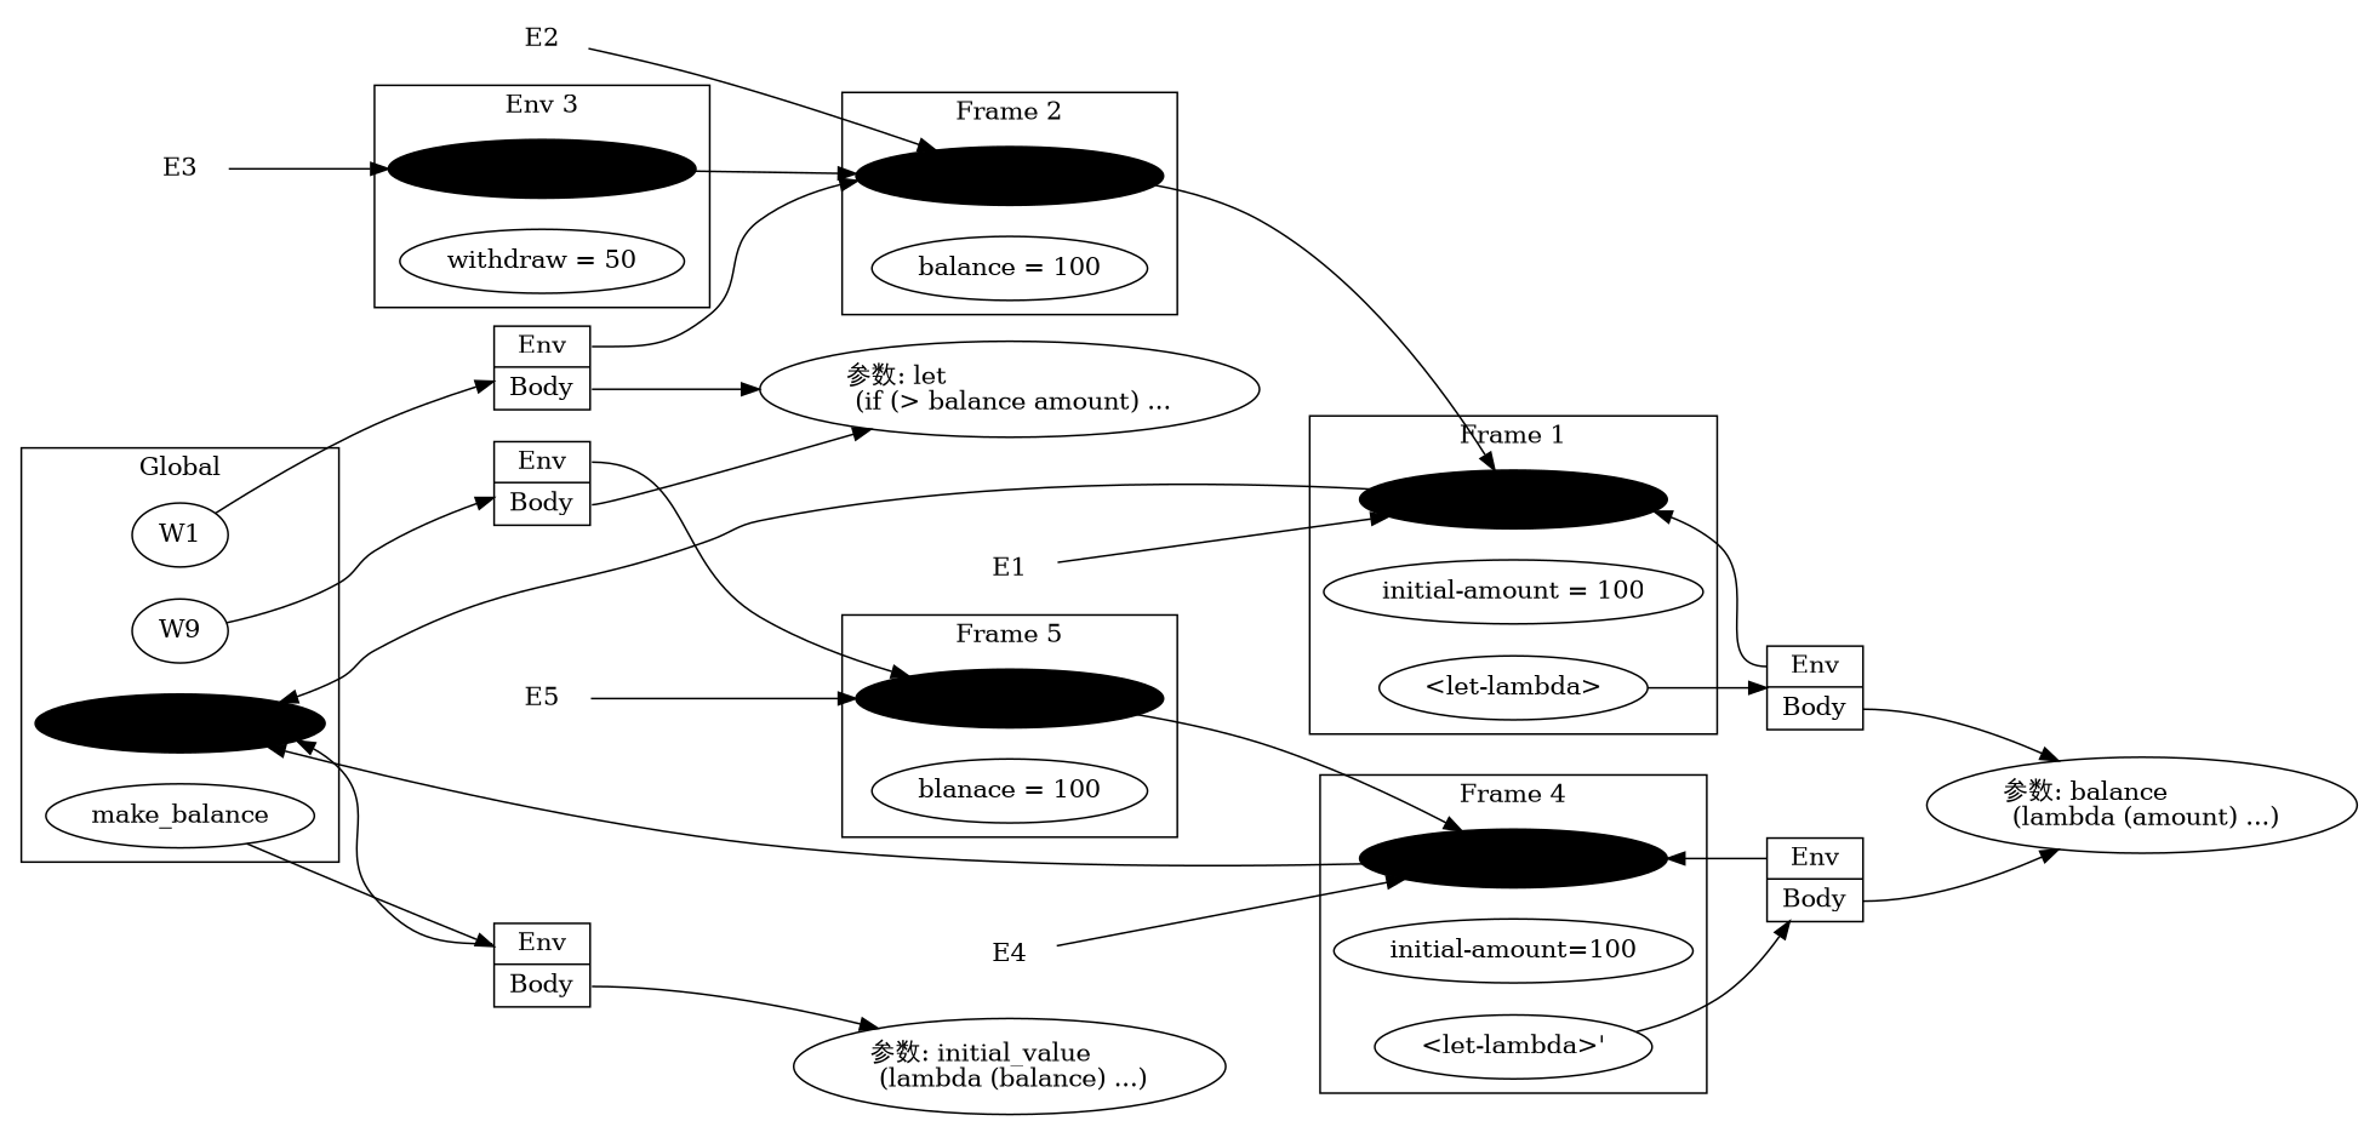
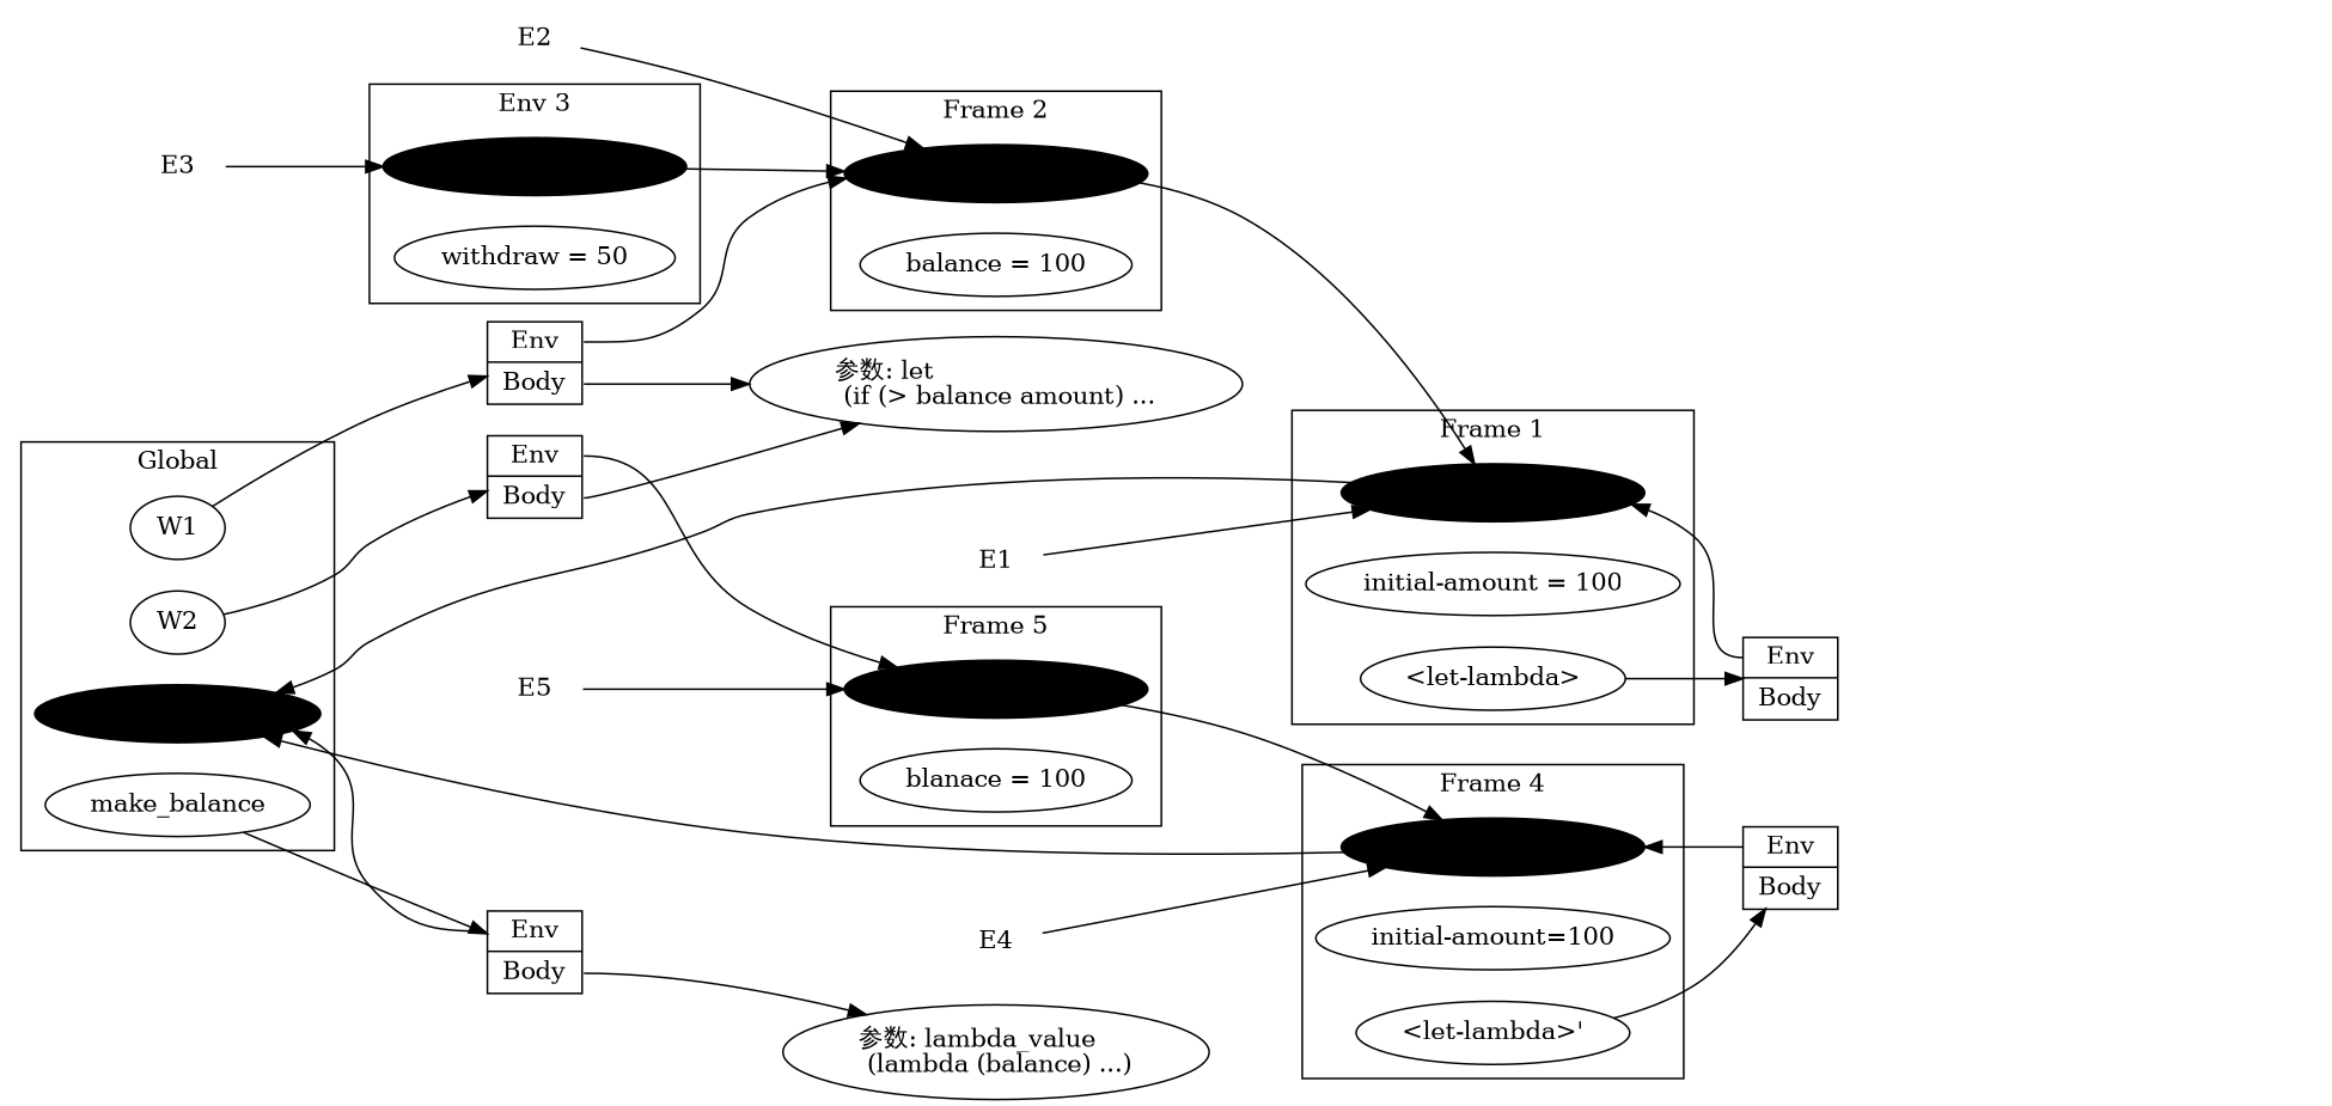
  digraph {
    rankdir=LR
    global_handle [fillcolor=black height=0.1 style=filled width=0.1]
    n2 [label=make_balance]
    W1
-   W2 [label=W9]
+   W2
    frame1_handle [fillcolor=black height=0.1 style=filled width=0.1]
    n6 [label="initial-amount = 100"]
    n7 [label="<let-lambda>"]
    frame2_handle [fillcolor=black height=0.1 style=filled width=0.1]
    n9 [label="balance = 100"]
    frame3_handle [fillcolor=black height=0.1 style=filled width=0.1]
    n11 [label="withdraw = 50"]
    frame4_handle [fillcolor=black height=0.1 style=filled width=0.1]
    n13 [label="initial-amount=100"]
    n14 [label="<let-lambda>'"]
    frame5_handle [fillcolor=black height=0.1 style=filled width=0.1]
    n16 [label="blanace = 100"]
    n17 [label="<env> Env | <body> Body" shape=record]
    n18 [label="<env> Env | <body> Body" shape=record]
    n19 [label="<env> Env | <body> Body" shape=record]
    n20 [label="<env> Env | <body> Body" shape=record]
    n21 [label="<env> Env | <body> Body" shape=record]
-   n22 [label="参数: initial_value \l (lambda (balance) ...)"]
+   n22 [label="参数: lambda_value \l (lambda (balance) ...)"]
    n23 [label="参数: let \l (if (> balance amount) ..."]
-   n24 [label="参数: balance \l (lambda (amount) ...)"]
    E1 [color=white]
    E2 [color=white]
    E3 [color=white]
    E4 [color=white]
    E5 [color=white]
    subgraph cluster_1 {
      label=Global
      global_handle
      n2
      W1
      W2
    }
    subgraph cluster_2 {
      label="Frame 1"
      frame1_handle
      n6
      n7
    }
    subgraph cluster_3 {
      label="Frame 2"
      frame2_handle
      n9
    }
    subgraph cluster_4 {
      label="Env 3"
      frame3_handle
      n11
    }
    subgraph cluster_5 {
      label="Frame 4"
      frame4_handle
      n13
      n14
    }
    subgraph cluster_6 {
      label="Frame 5"
      frame5_handle
      n16
    }
    n2 -> n17
    W1 -> n18
    W2 -> n19
    frame1_handle -> global_handle
    n7 -> n20
    frame2_handle -> frame1_handle
    frame3_handle -> frame2_handle
    frame4_handle -> global_handle
    n14 -> n21
    frame5_handle -> frame4_handle
    n17 -> global_handle [tailport=env]
    n17 -> n22 [tailport=body]
    n18 -> frame2_handle [tailport=env]
    n18 -> n23 [tailport=body]
    n19 -> frame5_handle [tailport=env]
    n19 -> n23 [tailport=body]
    n20 -> frame1_handle [tailport=env]
-   n20 -> n24 [tailport=body]
    n21 -> frame4_handle [tailport=env]
-   n21 -> n24 [tailport=body]
    E1 -> frame1_handle
    E2 -> frame2_handle
    E3 -> frame3_handle
    E4 -> frame4_handle
    E5 -> frame5_handle
  }
